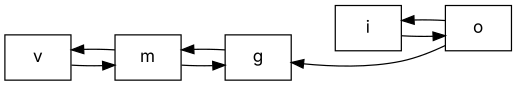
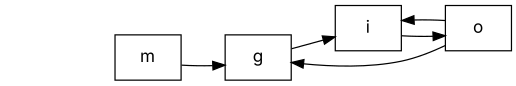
  digraph {
    fontname=Inter
    rankdir=LR
    node [fontname=Inter shape=record]
    edge [fontname=Inter]
-   n1 [label=v]
    n2 [label=m]
    n3 [label=g]
    n4 [label=o]
    n5 [label=i]
-   n1 -> n2
-   n2 -> n1
    n2 -> n3
-   n3 -> n2
+   n3 -> n5
    n4 -> n3
    n4 -> n5
    n5 -> n4
  }
